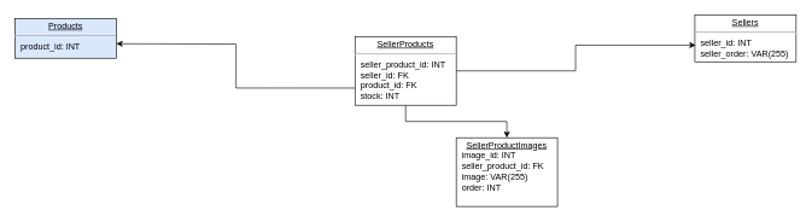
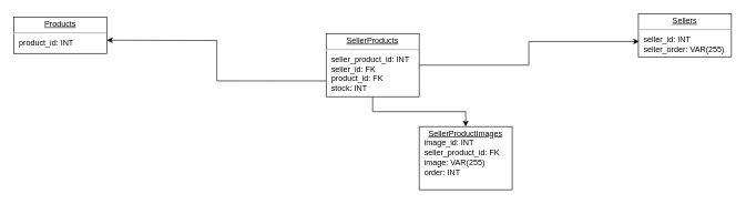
  <mxCell id="0" />
  <mxCell id="1" parent="0" />
- <mxCell id="2" value="&lt;p style=&quot;margin: 0px ; margin-top: 4px ; text-align: center ; text-decoration: underline&quot;&gt;Products&lt;/p&gt;&lt;hr&gt;&lt;p style=&quot;margin: 0px ; margin-left: 8px&quot;&gt;product_id: INT&lt;/p&gt;&lt;p style=&quot;margin: 0px ; margin-left: 8px&quot;&gt;&lt;br&gt;&lt;/p&gt;" style="verticalAlign=top;align=left;overflow=fill;fontSize=12;fontFamily=Helvetica;html=1;rounded=0;shadow=0;comic=0;labelBackgroundColor=none;strokeWidth=1;fillColor=#dae8fc;" parent="1" vertex="1"><mxGeometry x="20" y="25" width="140" height="55" as="geometry" /></mxCell>
+ <mxCell id="2" value="&lt;p style=&quot;margin: 0px ; margin-top: 4px ; text-align: center ; text-decoration: underline&quot;&gt;Products&lt;/p&gt;&lt;hr&gt;&lt;p style=&quot;margin: 0px ; margin-left: 8px&quot;&gt;product_id: INT&lt;/p&gt;&lt;p style=&quot;margin: 0px ; margin-left: 8px&quot;&gt;&lt;br&gt;&lt;/p&gt;" style="verticalAlign=top;align=left;overflow=fill;fontSize=12;fontFamily=Helvetica;html=1;rounded=0;shadow=0;comic=0;labelBackgroundColor=none;strokeWidth=1" parent="1" vertex="1"><mxGeometry x="20" y="25" width="140" height="55" as="geometry" /></mxCell>
  <mxCell id="3" value="&lt;p style=&quot;margin: 0px ; margin-top: 4px ; text-align: center ; text-decoration: underline&quot;&gt;Sellers&lt;/p&gt;&lt;hr&gt;&lt;p style=&quot;margin: 0px ; margin-left: 8px&quot;&gt;seller_id: INT&lt;/p&gt;&lt;p style=&quot;margin: 0px ; margin-left: 8px&quot;&gt;seller_order: VAR(255)&lt;/p&gt;&lt;p style=&quot;margin: 0px ; margin-left: 8px&quot;&gt;&lt;br&gt;&lt;/p&gt;" style="verticalAlign=top;align=left;overflow=fill;fontSize=12;fontFamily=Helvetica;html=1;rounded=0;shadow=0;comic=0;labelBackgroundColor=none;strokeWidth=1" parent="1" vertex="1"><mxGeometry x="960" y="20" width="140" height="65" as="geometry" /></mxCell>
  <mxCell id="4" value="" style="edgeStyle=orthogonalEdgeStyle;rounded=0;orthogonalLoop=1;jettySize=auto;html=1;entryX=0.007;entryY=0.646;entryDx=0;entryDy=0;entryPerimeter=0;" edge="1" parent="1" source="7" target="3"><mxGeometry relative="1" as="geometry" /></mxCell>
  <mxCell id="5" style="edgeStyle=orthogonalEdgeStyle;rounded=0;orthogonalLoop=1;jettySize=auto;html=1;exitX=0;exitY=0.75;exitDx=0;exitDy=0;" edge="1" parent="1" source="7"><mxGeometry relative="1" as="geometry"><mxPoint x="160" y="60" as="targetPoint" /></mxGeometry></mxCell>
  <mxCell id="6" value="" style="edgeStyle=orthogonalEdgeStyle;rounded=0;orthogonalLoop=1;jettySize=auto;html=1;" edge="1" parent="1" source="7" target="8"><mxGeometry relative="1" as="geometry" /></mxCell>
  <mxCell id="7" value="&lt;p style=&quot;margin: 0px ; margin-top: 4px ; text-align: center ; text-decoration: underline&quot;&gt;SellerProducts&lt;/p&gt;&lt;hr&gt;&lt;p style=&quot;margin: 0px ; margin-left: 8px&quot;&gt;seller_product_id: INT&lt;/p&gt;&lt;p style=&quot;margin: 0px ; margin-left: 8px&quot;&gt;seller_id: FK&lt;/p&gt;&lt;p style=&quot;margin: 0px ; margin-left: 8px&quot;&gt;product_id: FK&lt;/p&gt;&lt;p style=&quot;margin: 0px ; margin-left: 8px&quot;&gt;stock: INT&lt;br&gt;&lt;/p&gt;&lt;p style=&quot;margin: 0px ; margin-left: 8px&quot;&gt;&lt;br&gt;&lt;/p&gt;" style="verticalAlign=top;align=left;overflow=fill;fontSize=12;fontFamily=Helvetica;html=1;rounded=0;shadow=0;comic=0;labelBackgroundColor=none;strokeWidth=1;" parent="1" vertex="1"><mxGeometry x="490" y="50" width="140" height="95" as="geometry" /></mxCell>
  <mxCell id="8" value="&lt;p style=&quot;margin: 0px ; margin-top: 4px ; text-align: center ; text-decoration: underline&quot;&gt;SellerProductImages&lt;/p&gt;&lt;p style=&quot;margin: 0px ; margin-left: 8px&quot;&gt;image_id: INT&lt;/p&gt;&lt;p style=&quot;margin: 0px ; margin-left: 8px&quot;&gt;seller_product_id: FK&lt;/p&gt;&lt;p style=&quot;margin: 0px ; margin-left: 8px&quot;&gt;image: VAR(255)&lt;/p&gt;&lt;p style=&quot;margin: 0px ; margin-left: 8px&quot;&gt;order: INT&lt;br&gt;&lt;/p&gt;&lt;p style=&quot;margin: 0px ; margin-left: 8px&quot;&gt;&lt;br&gt;&lt;/p&gt;" style="verticalAlign=top;align=left;overflow=fill;fontSize=12;fontFamily=Helvetica;html=1;rounded=0;shadow=0;comic=0;labelBackgroundColor=none;strokeWidth=1;" vertex="1" parent="1"><mxGeometry x="630" y="190" width="140" height="95" as="geometry" /></mxCell>
